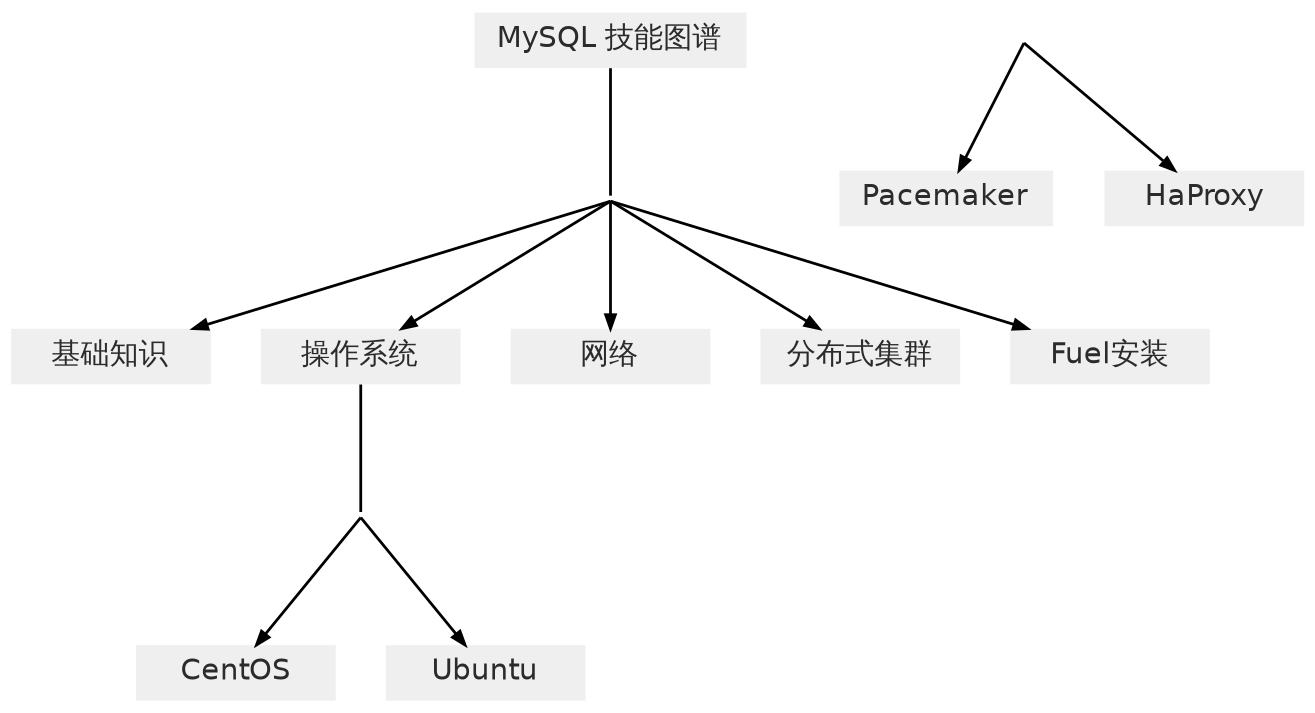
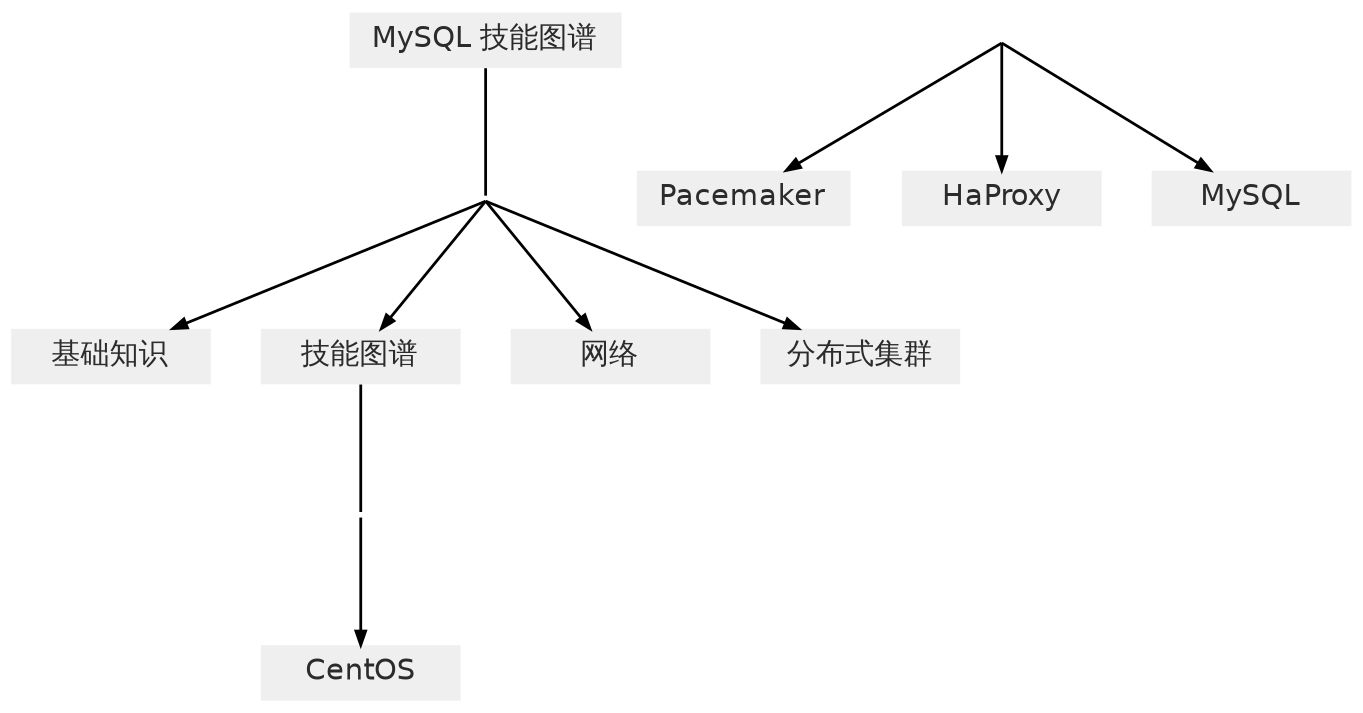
  digraph {
    node [fillcolor="#efefef" fontcolor="#2b2b2b" fontname=Helvetica fontsize=10.5 penwidth=0 shape=record style=filled]
    edge [arrowhead=normal arrowsize=0.5 fontcolor="#00aeef" fontname=Helvetica fontsize=9.5 tailclip=false]
    n1 [height=0.25 label="MySQL 技能图谱" width=1]
    1 [height=0.25 style=invis width=1]
    "基础知识" [height=0.25 width=1]
-   "操作系统" [height=0.25 width=1]
+   "操作系统" [height=0.25 width=1 label="技能图谱"]
    "网络" [height=0.25 width=1]
    "分布式集群" [height=0.25 width=1]
-   "Fuel安装" [height=0.25 width=1]
    2 [height=0.25 style=invis width=1]
    CentOS [height=0.25 width=1]
-   Ubuntu [height=0.25 width=1]
    highavailable [height=0.25 style=invis width=1]
    Pacemaker [height=0.25 width=1]
    HaProxy [height=0.25 width=1]
+   MySQL [height=0.25 width=1]
    n1 -> 1 [arrowhead=none headclip=false tailclip=""]
    1 -> "基础知识"
    1 -> "操作系统"
    1 -> "网络"
    1 -> "分布式集群"
-   1 -> "Fuel安装"
    "操作系统" -> 2 [arrowhead=none headclip=false tailclip=""]
    2 -> CentOS
-   2 -> Ubuntu
    highavailable -> Pacemaker
    highavailable -> HaProxy
+   highavailable -> MySQL
  }
